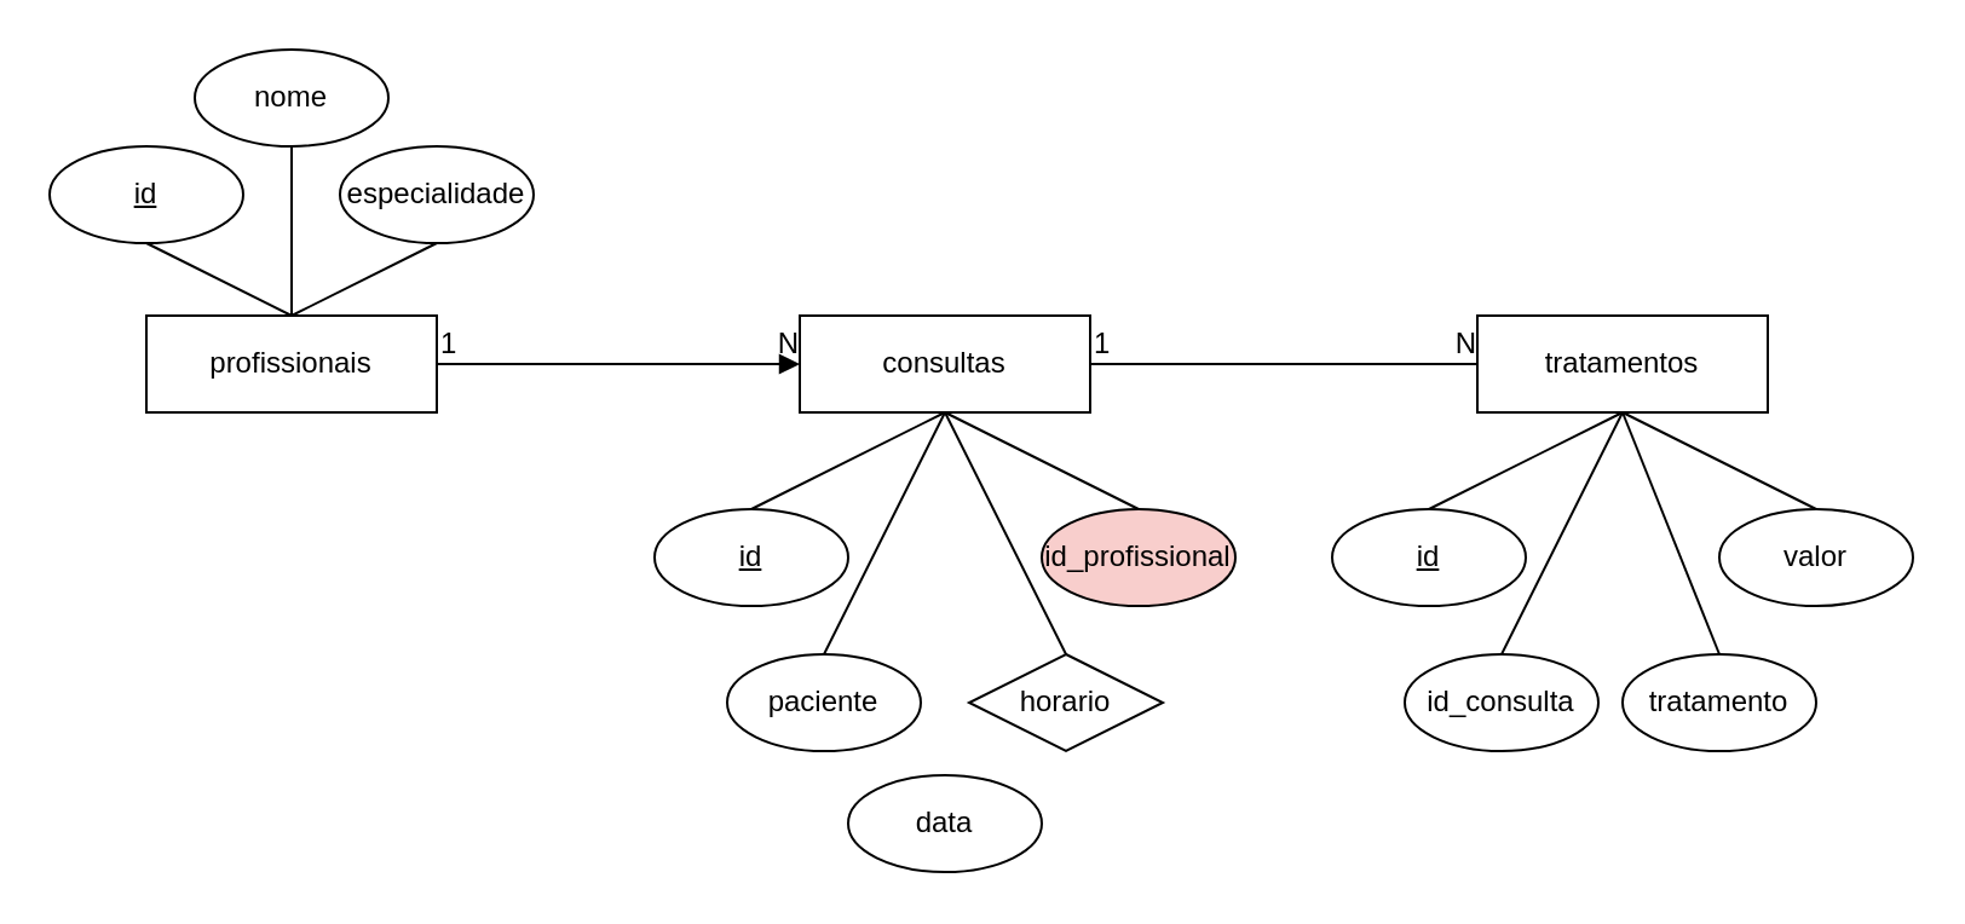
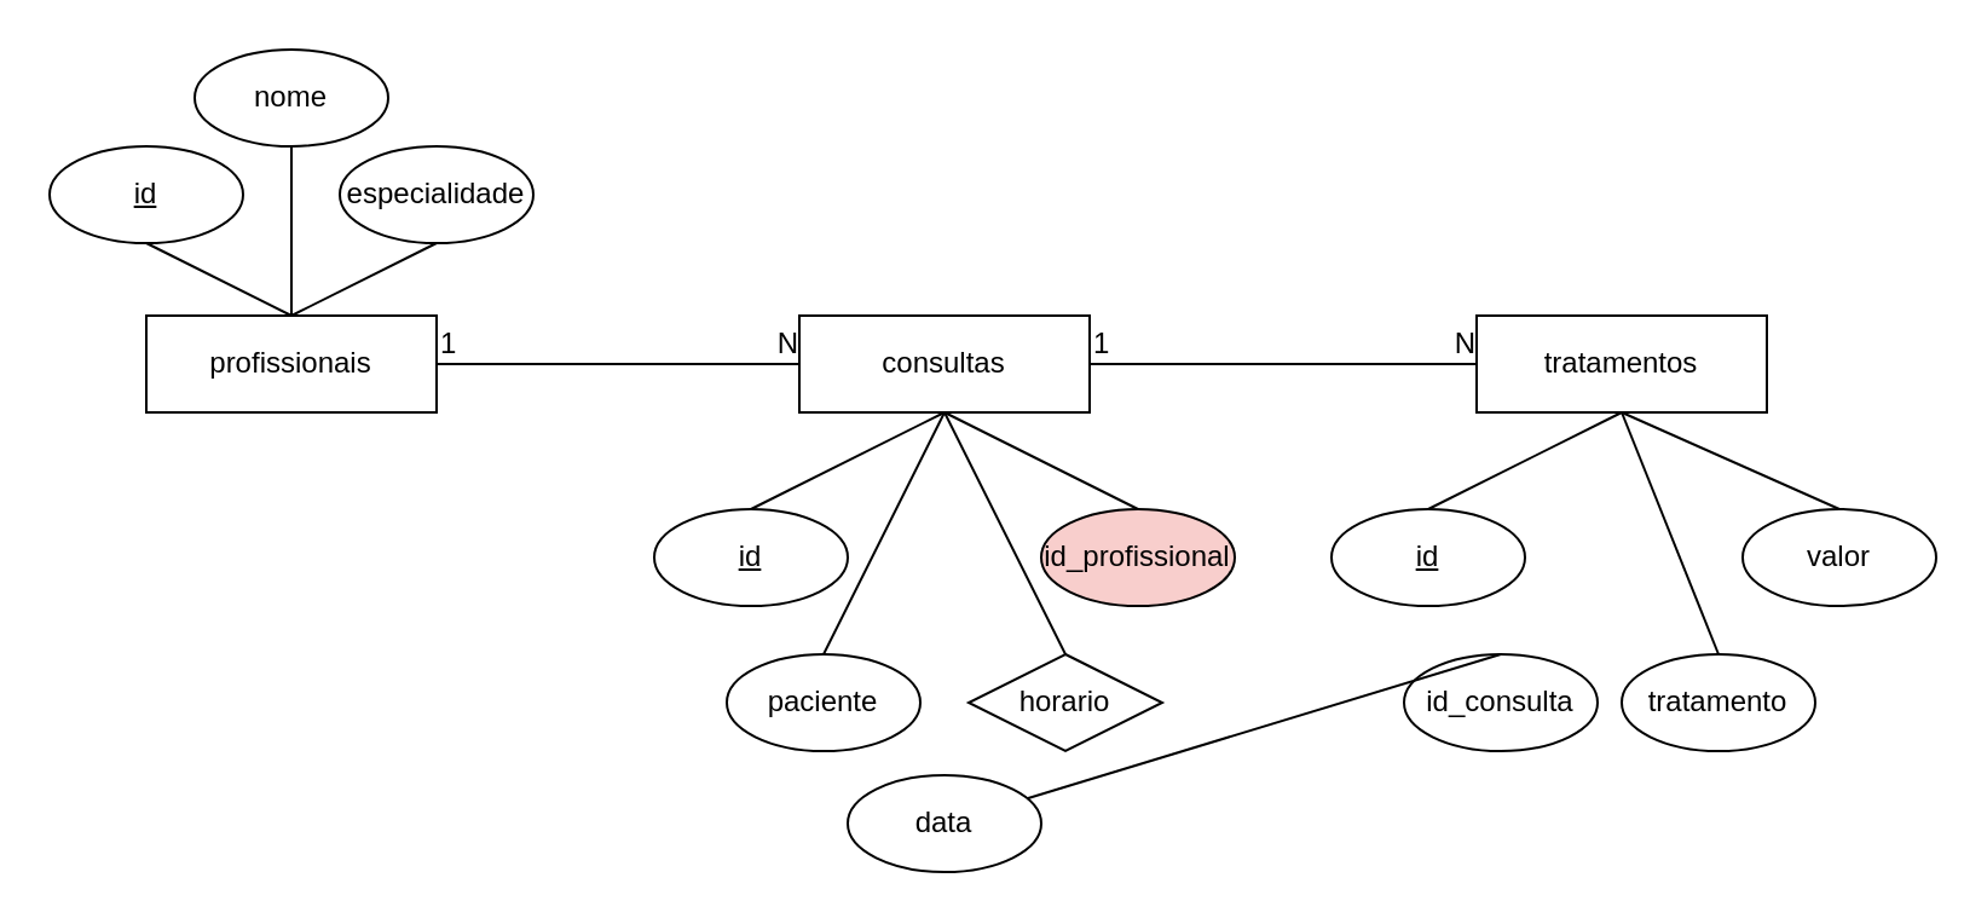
  <mxCell id="0" />
  <mxCell id="1" parent="0" />
  <mxCell id="2" value="paciente" style="ellipse;whiteSpace=wrap;html=1;align=center;" parent="1" vertex="1"><mxGeometry x="300" y="270" width="80" height="40" as="geometry" /></mxCell>
  <mxCell id="3" value="consultas" style="whiteSpace=wrap;html=1;align=center;" parent="1" vertex="1"><mxGeometry x="330" y="130" width="120" height="40" as="geometry" /></mxCell>
  <mxCell id="4" value="id" style="ellipse;whiteSpace=wrap;html=1;align=center;fontStyle=4;" parent="1" vertex="1"><mxGeometry x="270" y="210" width="80" height="40" as="geometry" /></mxCell>
  <mxCell id="5" value="data" style="ellipse;whiteSpace=wrap;html=1;align=center;" parent="1" vertex="1"><mxGeometry x="350" y="320" width="80" height="40" as="geometry" /></mxCell>
  <mxCell id="6" value="horario" style="rhombus;whiteSpace=wrap;html=1;align=center;" parent="1" vertex="1"><mxGeometry x="400" y="270" width="80" height="40" as="geometry" /></mxCell>
  <mxCell id="7" value="id_profissional" style="ellipse;whiteSpace=wrap;html=1;align=center;fillColor=#f8cecc;" parent="1" vertex="1"><mxGeometry x="430" y="210" width="80" height="40" as="geometry" /></mxCell>
  <mxCell id="8" value="" style="endArrow=none;html=1;rounded=0;entryX=0.5;entryY=1;entryDx=0;entryDy=0;exitX=0.5;exitY=0;exitDx=0;exitDy=0;" parent="1" source="6" target="3" edge="1"><mxGeometry relative="1" as="geometry"><mxPoint x="500" y="440" as="sourcePoint" /><mxPoint x="660" y="440" as="targetPoint" /></mxGeometry></mxCell>
  <mxCell id="9" value="" style="endArrow=none;html=1;rounded=0;entryX=0.5;entryY=1;entryDx=0;entryDy=0;exitX=0.5;exitY=0;exitDx=0;exitDy=0;" parent="1" source="7" target="3" edge="1"><mxGeometry relative="1" as="geometry"><mxPoint x="510" y="450" as="sourcePoint" /><mxPoint x="420" y="180" as="targetPoint" /></mxGeometry></mxCell>
  <mxCell id="10" value="" style="endArrow=none;html=1;rounded=0;exitX=0.5;exitY=0;exitDx=0;exitDy=0;entryX=0.5;entryY=1;entryDx=0;entryDy=0;" parent="1" source="2" target="3" edge="1"><mxGeometry relative="1" as="geometry"><mxPoint x="520" y="460" as="sourcePoint" /><mxPoint x="570" y="170" as="targetPoint" /></mxGeometry></mxCell>
  <mxCell id="11" value="" style="endArrow=none;html=1;rounded=0;entryX=0.5;entryY=1;entryDx=0;entryDy=0;exitX=0.5;exitY=0;exitDx=0;exitDy=0;" parent="1" source="4" target="3" edge="1"><mxGeometry relative="1" as="geometry"><mxPoint x="530" y="470" as="sourcePoint" /><mxPoint x="440" y="200" as="targetPoint" /></mxGeometry></mxCell>
  <mxCell id="12" value="profissionais" style="whiteSpace=wrap;html=1;align=center;" parent="1" vertex="1"><mxGeometry x="60" y="130" width="120" height="40" as="geometry" /></mxCell>
  <mxCell id="13" value="id" style="ellipse;whiteSpace=wrap;html=1;align=center;fontStyle=4;" parent="1" vertex="1"><mxGeometry x="20" y="60" width="80" height="40" as="geometry" /></mxCell>
  <mxCell id="14" value="nome" style="ellipse;whiteSpace=wrap;html=1;align=center;" parent="1" vertex="1"><mxGeometry x="80" y="20" width="80" height="40" as="geometry" /></mxCell>
  <mxCell id="15" value="especialidade" style="ellipse;whiteSpace=wrap;html=1;align=center;" parent="1" vertex="1"><mxGeometry x="140" y="60" width="80" height="40" as="geometry" /></mxCell>
  <mxCell id="16" value="" style="endArrow=none;html=1;rounded=0;entryX=0.5;entryY=0;entryDx=0;entryDy=0;exitX=0.5;exitY=1;exitDx=0;exitDy=0;" parent="1" source="15" target="12" edge="1"><mxGeometry relative="1" as="geometry"><mxPoint x="200" y="280" as="sourcePoint" /><mxPoint x="164" y="180" as="targetPoint" /></mxGeometry></mxCell>
  <mxCell id="17" value="" style="endArrow=none;html=1;rounded=0;exitX=0.5;exitY=1;exitDx=0;exitDy=0;entryX=0.5;entryY=0;entryDx=0;entryDy=0;" parent="1" source="14" target="12" edge="1"><mxGeometry relative="1" as="geometry"><mxPoint x="254" y="450" as="sourcePoint" /><mxPoint x="424" y="360" as="targetPoint" /></mxGeometry></mxCell>
  <mxCell id="18" value="" style="endArrow=none;html=1;rounded=0;entryX=0.5;entryY=0;entryDx=0;entryDy=0;exitX=0.5;exitY=1;exitDx=0;exitDy=0;" parent="1" source="13" target="12" edge="1"><mxGeometry relative="1" as="geometry"><mxPoint x="274" y="470" as="sourcePoint" /><mxPoint x="184" y="200" as="targetPoint" /></mxGeometry></mxCell>
  <mxCell id="19" value="id_consulta" style="ellipse;whiteSpace=wrap;html=1;align=center;" vertex="1" parent="1"><mxGeometry x="580" y="270" width="80" height="40" as="geometry" /></mxCell>
  <mxCell id="20" value="tratamentos" style="whiteSpace=wrap;html=1;align=center;" vertex="1" parent="1"><mxGeometry x="610" y="130" width="120" height="40" as="geometry" /></mxCell>
  <mxCell id="21" value="id" style="ellipse;whiteSpace=wrap;html=1;align=center;fontStyle=4;" vertex="1" parent="1"><mxGeometry x="550" y="210" width="80" height="40" as="geometry" /></mxCell>
  <mxCell id="22" value="tratamento" style="ellipse;whiteSpace=wrap;html=1;align=center;" vertex="1" parent="1"><mxGeometry x="670" y="270" width="80" height="40" as="geometry" /></mxCell>
- <mxCell id="23" value="valor" style="ellipse;whiteSpace=wrap;html=1;align=center;" vertex="1" parent="1"><mxGeometry x="710" y="210" width="80" height="40" as="geometry" /></mxCell>
+ <mxCell id="23" value="valor" style="ellipse;whiteSpace=wrap;html=1;align=center;" vertex="1" parent="1"><mxGeometry x="720" y="210" width="80" height="40" as="geometry" /></mxCell>
  <mxCell id="24" value="" style="endArrow=none;html=1;rounded=0;entryX=0.5;entryY=1;entryDx=0;entryDy=0;exitX=0.5;exitY=0;exitDx=0;exitDy=0;" edge="1" parent="1" source="23" target="20"><mxGeometry relative="1" as="geometry"><mxPoint x="790" y="450" as="sourcePoint" /><mxPoint x="700" y="180" as="targetPoint" /></mxGeometry></mxCell>
  <mxCell id="25" value="" style="endArrow=none;html=1;rounded=0;exitX=0.5;exitY=0;exitDx=0;exitDy=0;entryX=0.5;entryY=1;entryDx=0;entryDy=0;" edge="1" parent="1" source="22" target="20"><mxGeometry relative="1" as="geometry"><mxPoint x="790" y="450" as="sourcePoint" /><mxPoint x="960" y="360" as="targetPoint" /></mxGeometry></mxCell>
- <mxCell id="26" value="" style="endArrow=none;html=1;rounded=0;exitX=0.5;exitY=0;exitDx=0;exitDy=0;entryX=0.5;entryY=1;entryDx=0;entryDy=0;" edge="1" parent="1" source="19" target="20"><mxGeometry relative="1" as="geometry"><mxPoint x="800" y="460" as="sourcePoint" /><mxPoint x="850" y="170" as="targetPoint" /></mxGeometry></mxCell>
+ <mxCell id="26" value="" style="endArrow=none;html=1;rounded=0;exitX=0.5;exitY=0;exitDx=0;exitDy=0;" edge="1" parent="1" source="19" target="5"><mxGeometry relative="1" as="geometry"><mxPoint x="800" y="460" as="sourcePoint" /><mxPoint x="850" y="170" as="targetPoint" /></mxGeometry></mxCell>
  <mxCell id="27" value="" style="endArrow=none;html=1;rounded=0;entryX=0.5;entryY=1;entryDx=0;entryDy=0;exitX=0.5;exitY=0;exitDx=0;exitDy=0;" edge="1" parent="1" source="21" target="20"><mxGeometry relative="1" as="geometry"><mxPoint x="810" y="470" as="sourcePoint" /><mxPoint x="720" y="200" as="targetPoint" /></mxGeometry></mxCell>
- <mxCell id="28" value="" style="endArrow=block;html=1;rounded=0;entryX=0;entryY=0.5;entryDx=0;entryDy=0;exitX=1;exitY=0.5;exitDx=0;exitDy=0;" edge="1" parent="1" source="12" target="3"><mxGeometry relative="1" as="geometry"><mxPoint x="220" y="180" as="sourcePoint" /><mxPoint x="300" y="150" as="targetPoint" /></mxGeometry></mxCell>
+ <mxCell id="28" value="" style="endArrow=none;html=1;rounded=0;entryX=0;entryY=0.5;entryDx=0;entryDy=0;exitX=1;exitY=0.5;exitDx=0;exitDy=0;" edge="1" parent="1" source="12" target="3"><mxGeometry relative="1" as="geometry"><mxPoint x="220" y="180" as="sourcePoint" /><mxPoint x="300" y="150" as="targetPoint" /></mxGeometry></mxCell>
  <mxCell id="29" value="1" style="resizable=0;html=1;align=left;verticalAlign=bottom;" connectable="0" vertex="1" parent="28"><mxGeometry x="-1" relative="1" as="geometry" /></mxCell>
  <mxCell id="30" value="N" style="resizable=0;html=1;align=right;verticalAlign=bottom;" connectable="0" vertex="1" parent="28"><mxGeometry x="1" relative="1" as="geometry" /></mxCell>
  <mxCell id="31" value="" style="endArrow=none;html=1;rounded=0;entryX=0;entryY=0.5;entryDx=0;entryDy=0;exitX=1;exitY=0.5;exitDx=0;exitDy=0;" edge="1" parent="1" source="3" target="20"><mxGeometry relative="1" as="geometry"><mxPoint x="510" y="150" as="sourcePoint" /><mxPoint x="600" y="149.5" as="targetPoint" /></mxGeometry></mxCell>
  <mxCell id="32" value="1" style="resizable=0;html=1;align=left;verticalAlign=bottom;" connectable="0" vertex="1" parent="31"><mxGeometry x="-1" relative="1" as="geometry" /></mxCell>
  <mxCell id="33" value="N" style="resizable=0;html=1;align=right;verticalAlign=bottom;" connectable="0" vertex="1" parent="31"><mxGeometry x="1" relative="1" as="geometry" /></mxCell>
